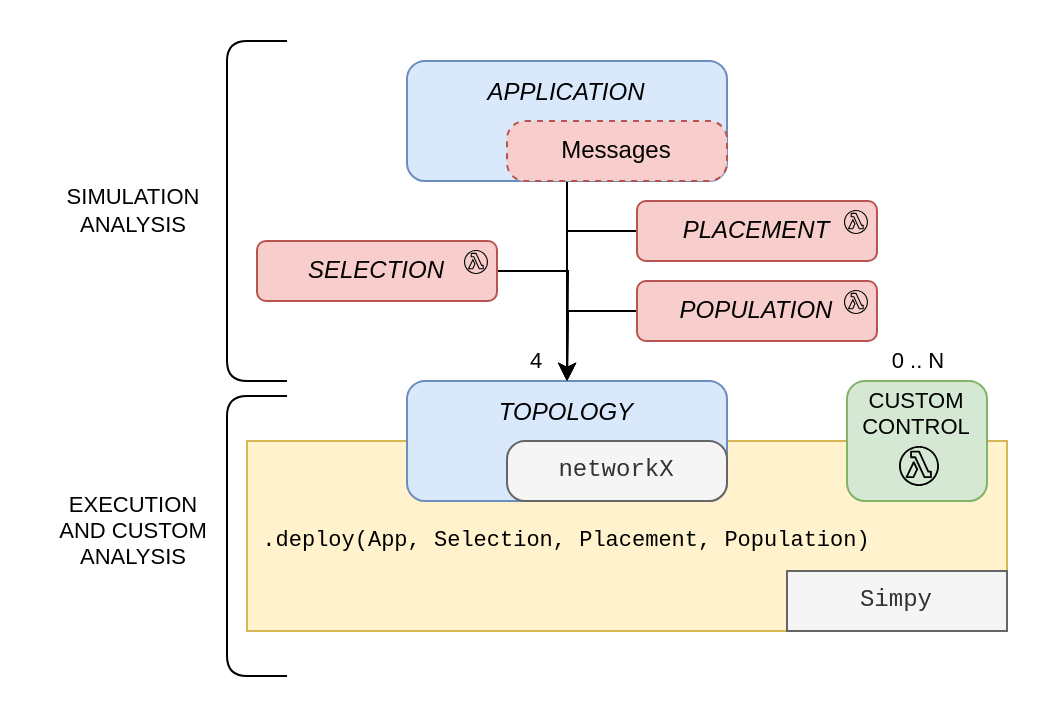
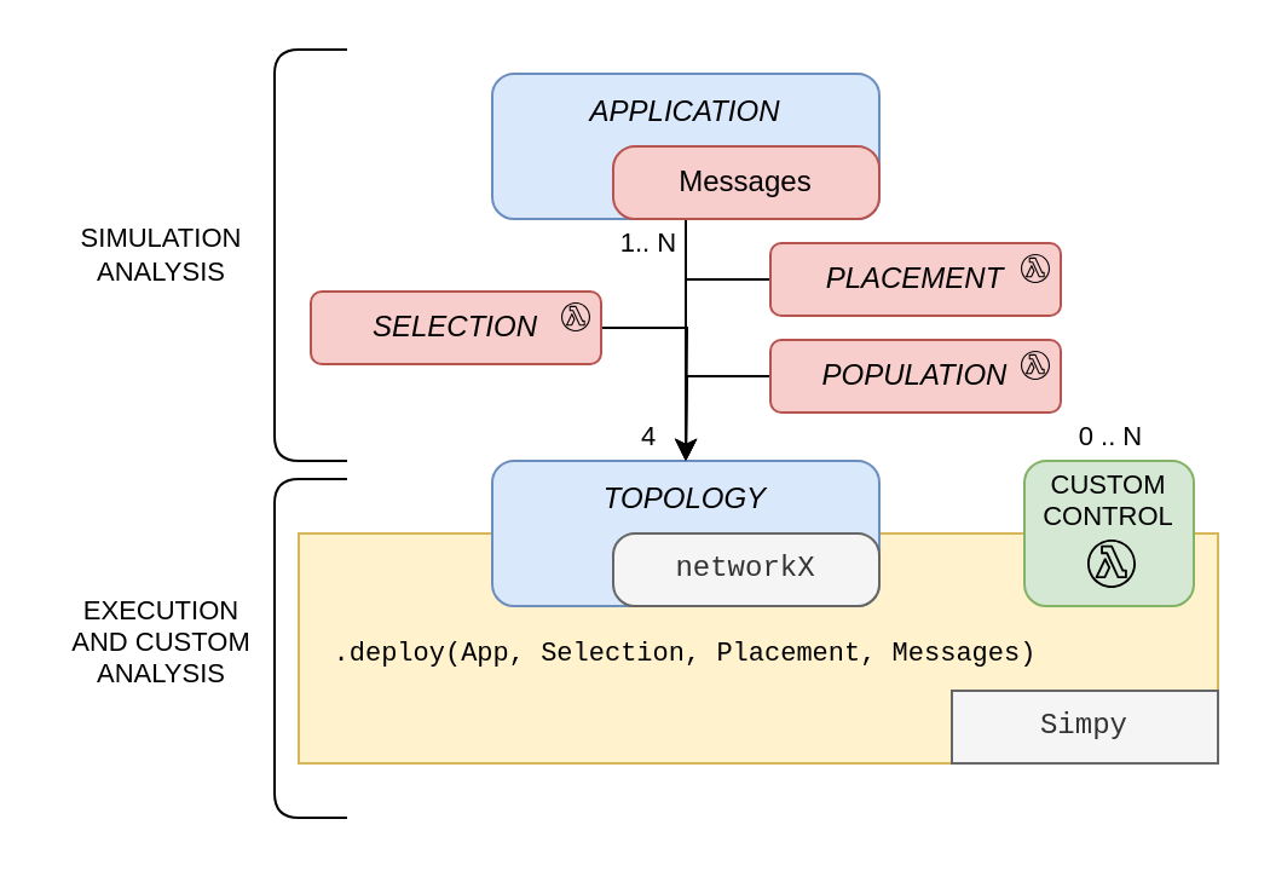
  <mxCell id="0" />
  <mxCell id="1" parent="0" />
  <mxCell id="2" value="" style="rounded=0;whiteSpace=wrap;html=1;fillColor=#fff2cc;strokeColor=#d6b656;" parent="1" vertex="1"><mxGeometry x="123" y="220" width="380" height="95" as="geometry" /></mxCell>
  <mxCell id="3" style="edgeStyle=orthogonalEdgeStyle;rounded=0;orthogonalLoop=1;jettySize=auto;html=1;" parent="1" source="4" target="8" edge="1"><mxGeometry relative="1" as="geometry" /></mxCell>
  <mxCell id="4" value="APPLICATION&lt;br&gt;&lt;br&gt;&lt;br&gt;" style="rounded=1;whiteSpace=wrap;html=1;fontStyle=2;fillColor=#dae8fc;strokeColor=#6c8ebf;" parent="1" vertex="1"><mxGeometry x="203" y="30" width="160" height="60" as="geometry" /></mxCell>
- <mxCell id="5" value="Messages" style="rounded=1;whiteSpace=wrap;html=1;arcSize=30;fillColor=#f8cecc;strokeColor=#b85450;dashed=1;" parent="1" vertex="1"><mxGeometry x="253" y="60" width="110" height="30" as="geometry" /></mxCell>
+ <mxCell id="5" value="Messages" style="rounded=1;whiteSpace=wrap;html=1;arcSize=30;fillColor=#f8cecc;strokeColor=#b85450;" parent="1" vertex="1"><mxGeometry x="253" y="60" width="110" height="30" as="geometry" /></mxCell>
  <mxCell id="6" style="edgeStyle=orthogonalEdgeStyle;rounded=0;orthogonalLoop=1;jettySize=auto;html=1;entryX=0.5;entryY=0;entryDx=0;entryDy=0;" parent="1" source="7" target="8" edge="1"><mxGeometry relative="1" as="geometry"><Array as="points"><mxPoint x="378" y="115" /><mxPoint x="283" y="115" /></Array></mxGeometry></mxCell>
  <mxCell id="7" value="PLACEMENT" style="rounded=1;whiteSpace=wrap;html=1;fontStyle=2;fillColor=#f8cecc;strokeColor=#b85450;" parent="1" vertex="1"><mxGeometry x="318" y="100" width="120" height="30" as="geometry" /></mxCell>
  <mxCell id="8" value="TOPOLOGY&lt;br&gt;&lt;br&gt;&lt;br&gt;" style="rounded=1;whiteSpace=wrap;html=1;fillColor=#dae8fc;strokeColor=#6c8ebf;fontStyle=2" parent="1" vertex="1"><mxGeometry x="203" y="190" width="160" height="60" as="geometry" /></mxCell>
  <mxCell id="9" value="networkX" style="rounded=1;whiteSpace=wrap;html=1;arcSize=30;fillColor=#f5f5f5;strokeColor=#666666;fontColor=#333333;fontFamily=Courier New;" parent="1" vertex="1"><mxGeometry x="253" y="220" width="110" height="30" as="geometry" /></mxCell>
  <mxCell id="10" style="edgeStyle=orthogonalEdgeStyle;rounded=0;orthogonalLoop=1;jettySize=auto;html=1;" parent="1" source="11" edge="1"><mxGeometry relative="1" as="geometry"><mxPoint x="283" y="190" as="targetPoint" /></mxGeometry></mxCell>
  <mxCell id="11" value="POPULATION" style="rounded=1;whiteSpace=wrap;html=1;fontStyle=2;fillColor=#f8cecc;strokeColor=#b85450;" parent="1" vertex="1"><mxGeometry x="318" y="140" width="120" height="30" as="geometry" /></mxCell>
  <mxCell id="12" style="edgeStyle=orthogonalEdgeStyle;rounded=0;orthogonalLoop=1;jettySize=auto;html=1;" parent="1" source="13" edge="1"><mxGeometry relative="1" as="geometry"><mxPoint x="283" y="190" as="targetPoint" /></mxGeometry></mxCell>
  <mxCell id="13" value="SELECTION" style="rounded=1;whiteSpace=wrap;html=1;fontStyle=2;fillColor=#f8cecc;strokeColor=#b85450;" parent="1" vertex="1"><mxGeometry x="128" y="120" width="120" height="30" as="geometry" /></mxCell>
  <mxCell id="14" value="Simpy" style="whiteSpace=wrap;html=1;arcSize=0;fillColor=#f5f5f5;strokeColor=#666666;fontColor=#333333;fontFamily=Courier New;rounded=0;" parent="1" vertex="1"><mxGeometry x="393" y="285" width="110" height="30" as="geometry" /></mxCell>
- <mxCell id="15" value=".deploy(App, Selection, Placement, Population)" style="text;html=1;strokeColor=none;fillColor=none;align=center;verticalAlign=middle;whiteSpace=wrap;rounded=0;fontFamily=Courier New;fontSize=11;" parent="1" vertex="1"><mxGeometry x="105.88" y="260" width="354.25" height="20" as="geometry" /></mxCell>
+ <mxCell id="15" value=".deploy(App, Selection, Placement, Messages)" style="text;html=1;strokeColor=none;fillColor=none;align=center;verticalAlign=middle;whiteSpace=wrap;rounded=0;fontFamily=Courier New;fontSize=11;" parent="1" vertex="1"><mxGeometry x="105.88" y="260" width="354.25" height="20" as="geometry" /></mxCell>
  <mxCell id="16" value="" style="endArrow=none;html=1;fontFamily=Courier New;fontSize=11;edgeStyle=orthogonalEdgeStyle;" parent="1" edge="1"><mxGeometry width="50" height="50" relative="1" as="geometry"><mxPoint x="143" y="190" as="sourcePoint" /><mxPoint x="143" y="20" as="targetPoint" /><Array as="points"><mxPoint x="113" y="190" /><mxPoint x="113" y="20" /><mxPoint x="143" y="20" /></Array></mxGeometry></mxCell>
  <mxCell id="17" value="" style="endArrow=none;html=1;fontFamily=Courier New;fontSize=11;edgeStyle=orthogonalEdgeStyle;" parent="1" edge="1"><mxGeometry width="50" height="50" relative="1" as="geometry"><mxPoint x="143" y="337.5" as="sourcePoint" /><mxPoint x="143" y="197.5" as="targetPoint" /><Array as="points"><mxPoint x="113" y="337.5" /><mxPoint x="113" y="197.5" /></Array></mxGeometry></mxCell>
  <mxCell id="18" value="SIMULATION&lt;br&gt;ANALYSIS" style="text;html=1;align=center;verticalAlign=middle;resizable=0;points=[];autosize=1;fontSize=11;fontFamily=Helvetica;" parent="1" vertex="1"><mxGeometry x="25.88" y="90" width="80" height="30" as="geometry" /></mxCell>
  <mxCell id="19" value="EXECUTION&lt;br&gt;AND CUSTOM&lt;br&gt;ANALYSIS" style="text;html=1;align=center;verticalAlign=middle;resizable=0;points=[];autosize=1;fontSize=11;fontFamily=Helvetica;" parent="1" vertex="1"><mxGeometry x="20.88" y="245" width="90" height="40" as="geometry" /></mxCell>
+ <mxCell id="20" value="1.. N" style="text;html=1;strokeColor=none;fillColor=none;align=center;verticalAlign=middle;whiteSpace=wrap;rounded=0;fontFamily=Helvetica;fontSize=11;" parent="1" vertex="1"><mxGeometry x="248" y="90" width="40" height="20" as="geometry" /></mxCell>
  <mxCell id="21" value="4" style="text;html=1;strokeColor=none;fillColor=none;align=center;verticalAlign=middle;whiteSpace=wrap;rounded=0;fontFamily=Helvetica;fontSize=11;" parent="1" vertex="1"><mxGeometry x="248" y="170" width="40" height="20" as="geometry" /></mxCell>
  <mxCell id="22" value="CUSTOM&lt;br&gt;CONTROL&lt;br&gt;&lt;br&gt;&lt;br&gt;" style="rounded=1;whiteSpace=wrap;html=1;fontFamily=Helvetica;fontSize=11;fillColor=#d5e8d4;strokeColor=#82b366;" parent="1" vertex="1"><mxGeometry x="423" y="190" width="70" height="60" as="geometry" /></mxCell>
  <mxCell id="23" value="" style="outlineConnect=0;fontColor=#232F3E;gradientColor=none;dashed=0;verticalLabelPosition=bottom;verticalAlign=top;align=center;html=1;fontSize=12;fontStyle=0;aspect=fixed;shape=mxgraph.aws4.resourceIcon;resIcon=mxgraph.aws4.lambda_function;rounded=1;labelBackgroundColor=#000000;shadow=0;fillColor=none;strokeWidth=4;sketch=0;" parent="1" vertex="1"><mxGeometry x="446.5" y="220" width="25" height="25" as="geometry" /></mxCell>
  <mxCell id="24" value="" style="outlineConnect=0;fontColor=#232F3E;gradientColor=none;dashed=0;verticalLabelPosition=bottom;verticalAlign=top;align=center;html=1;fontSize=12;fontStyle=0;aspect=fixed;shape=mxgraph.aws4.resourceIcon;resIcon=mxgraph.aws4.lambda_function;rounded=1;labelBackgroundColor=#000000;shadow=0;fillColor=none;strokeWidth=4;" parent="1" vertex="1"><mxGeometry x="230" y="123" width="15" height="15" as="geometry" /></mxCell>
  <mxCell id="25" value="" style="outlineConnect=0;fontColor=#232F3E;gradientColor=none;verticalLabelPosition=bottom;verticalAlign=top;align=center;html=1;fontSize=12;fontStyle=0;aspect=fixed;shape=mxgraph.aws4.resourceIcon;resIcon=mxgraph.aws4.lambda_function;rounded=1;labelBackgroundColor=#000000;shadow=0;fillColor=none;strokeWidth=1;strokeColor=none;sketch=0;" parent="1" vertex="1"><mxGeometry x="420" y="103" width="15" height="15" as="geometry" /></mxCell>
  <mxCell id="26" value="" style="outlineConnect=0;fontColor=#232F3E;gradientColor=none;dashed=0;verticalLabelPosition=bottom;verticalAlign=top;align=center;html=1;fontSize=12;fontStyle=0;aspect=fixed;shape=mxgraph.aws4.resourceIcon;resIcon=mxgraph.aws4.lambda_function;rounded=1;labelBackgroundColor=#000000;shadow=0;fillColor=none;strokeWidth=4;" parent="1" vertex="1"><mxGeometry x="420" y="143" width="15" height="15" as="geometry" /></mxCell>
  <mxCell id="27" value="0 .. N" style="text;html=1;strokeColor=none;fillColor=none;align=center;verticalAlign=middle;whiteSpace=wrap;rounded=0;fontFamily=Helvetica;fontSize=11;" parent="1" vertex="1"><mxGeometry x="439" y="170" width="40" height="20" as="geometry" /></mxCell>
